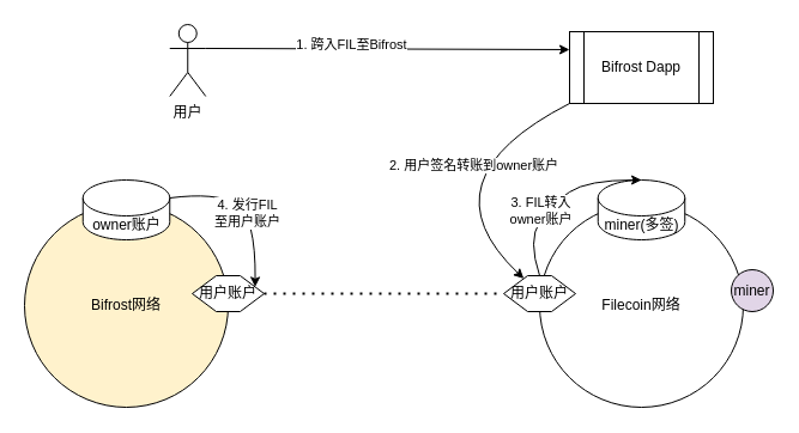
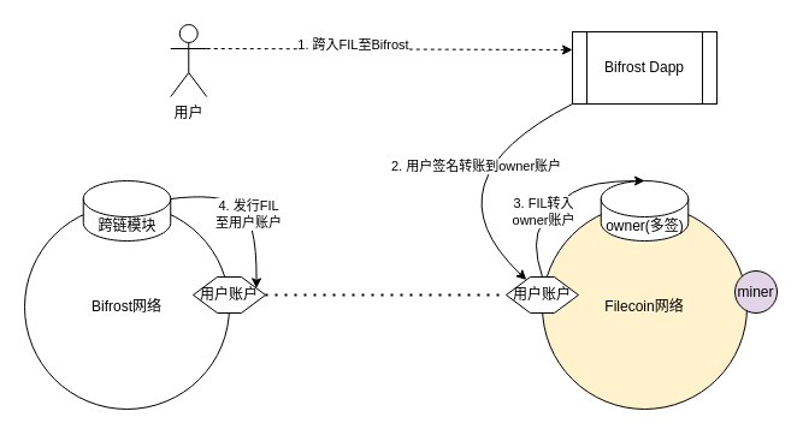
  <mxCell id="0" />
  <mxCell id="1" parent="0" />
- <mxCell id="2" value="Bifrost网络" style="ellipse;whiteSpace=wrap;html=1;aspect=fixed;fillColor=#fff2cc;" parent="1" vertex="1"><mxGeometry x="20" y="170" width="170" height="170" as="geometry" /></mxCell>
- <mxCell id="3" value="Filecoin网络" style="ellipse;whiteSpace=wrap;html=1;aspect=fixed;" parent="1" vertex="1"><mxGeometry x="450" y="170" width="170" height="170" as="geometry" /></mxCell>
+ <mxCell id="2" value="Bifrost网络" style="ellipse;whiteSpace=wrap;html=1;aspect=fixed;" parent="1" vertex="1"><mxGeometry x="20" y="170" width="170" height="170" as="geometry" /></mxCell>
+ <mxCell id="3" value="Filecoin网络" style="ellipse;whiteSpace=wrap;html=1;aspect=fixed;fillColor=#fff2cc;" parent="1" vertex="1"><mxGeometry x="450" y="170" width="170" height="170" as="geometry" /></mxCell>
  <mxCell id="4" value="用户" style="shape=umlActor;verticalLabelPosition=bottom;verticalAlign=top;html=1;outlineConnect=0;" parent="1" vertex="1"><mxGeometry x="141.25" y="20" width="30" height="60" as="geometry" /></mxCell>
  <mxCell id="5" value="Bifrost Dapp" style="shape=process;whiteSpace=wrap;html=1;backgroundOutline=1;" parent="1" vertex="1"><mxGeometry x="475" y="26" width="120" height="60" as="geometry" /></mxCell>
  <mxCell id="6" value="用户账户" style="shape=hexagon;perimeter=hexagonPerimeter2;whiteSpace=wrap;html=1;fixedSize=1;" parent="1" vertex="1"><mxGeometry x="160" y="230" width="60" height="30" as="geometry" /></mxCell>
  <mxCell id="7" value="用户账户" style="shape=hexagon;perimeter=hexagonPerimeter2;whiteSpace=wrap;html=1;fixedSize=1;" parent="1" vertex="1"><mxGeometry x="420" y="230" width="60" height="30" as="geometry" /></mxCell>
  <mxCell id="8" value="" style="endArrow=none;dashed=1;html=1;dashPattern=1 3;strokeWidth=2;rounded=0;exitX=1;exitY=0.5;exitDx=0;exitDy=0;entryX=0;entryY=0.5;entryDx=0;entryDy=0;" parent="1" source="6" target="7" edge="1"><mxGeometry width="50" height="50" relative="1" as="geometry"><mxPoint x="260" y="310" as="sourcePoint" /><mxPoint x="310" y="260" as="targetPoint" /></mxGeometry></mxCell>
- <mxCell id="9" value="miner(多签)" style="shape=cylinder3;whiteSpace=wrap;html=1;boundedLbl=1;backgroundOutline=1;size=15;" parent="1" vertex="1"><mxGeometry x="498.75" y="150" width="72.5" height="50" as="geometry" /></mxCell>
+ <mxCell id="9" value="owner(多签)" style="shape=cylinder3;whiteSpace=wrap;html=1;boundedLbl=1;backgroundOutline=1;size=15;" parent="1" vertex="1"><mxGeometry x="498.75" y="150" width="72.5" height="50" as="geometry" /></mxCell>
  <mxCell id="10" value="miner" style="ellipse;whiteSpace=wrap;html=1;aspect=fixed;fillColor=#e1d5e7;" parent="1" vertex="1"><mxGeometry x="610" y="225" width="35" height="35" as="geometry" /></mxCell>
- <mxCell id="11" value="owner账户" style="shape=cylinder3;whiteSpace=wrap;html=1;boundedLbl=1;backgroundOutline=1;size=15;" parent="1" vertex="1"><mxGeometry x="68.75" y="150" width="72.5" height="50" as="geometry" /></mxCell>
- <mxCell id="12" value="" style="endArrow=classic;html=1;rounded=0;exitX=1;exitY=0.333;exitDx=0;exitDy=0;exitPerimeter=0;entryX=0;entryY=0.25;entryDx=0;entryDy=0;" parent="1" source="4" target="5" edge="1"><mxGeometry width="50" height="50" relative="1" as="geometry"><mxPoint x="290" y="270" as="sourcePoint" /><mxPoint x="340" y="220" as="targetPoint" /></mxGeometry></mxCell>
+ <mxCell id="11" value="跨链模块" style="shape=cylinder3;whiteSpace=wrap;html=1;boundedLbl=1;backgroundOutline=1;size=15;" parent="1" vertex="1"><mxGeometry x="68.75" y="150" width="72.5" height="50" as="geometry" /></mxCell>
+ <mxCell id="12" value="" style="endArrow=classic;html=1;rounded=0;exitX=1;exitY=0.333;exitDx=0;exitDy=0;exitPerimeter=0;entryX=0;entryY=0.25;entryDx=0;entryDy=0;dashed=1;" parent="1" source="4" target="5" edge="1"><mxGeometry width="50" height="50" relative="1" as="geometry"><mxPoint x="290" y="270" as="sourcePoint" /><mxPoint x="340" y="220" as="targetPoint" /></mxGeometry></mxCell>
  <mxCell id="13" value="1. 跨入FIL至Bifrost" style="edgeLabel;html=1;align=center;verticalAlign=middle;resizable=0;points=[];" parent="12" vertex="1" connectable="0"><mxGeometry x="-0.205" y="4" relative="1" as="geometry"><mxPoint as="offset" /></mxGeometry></mxCell>
  <mxCell id="14" value="" style="curved=1;endArrow=classic;html=1;rounded=0;exitX=0;exitY=1;exitDx=0;exitDy=0;" parent="1" source="5" target="7" edge="1"><mxGeometry width="50" height="50" relative="1" as="geometry"><mxPoint x="490" y="80" as="sourcePoint" /><mxPoint x="450" y="110" as="targetPoint" /><Array as="points"><mxPoint x="350" y="150" /></Array></mxGeometry></mxCell>
  <mxCell id="15" value="2. 用户签名转账到owner账户" style="edgeLabel;html=1;align=center;verticalAlign=middle;resizable=0;points=[];" parent="14" vertex="1" connectable="0"><mxGeometry x="-0.27" y="9" relative="1" as="geometry"><mxPoint as="offset" /></mxGeometry></mxCell>
  <mxCell id="16" value="" style="curved=1;endArrow=classic;html=1;rounded=0;exitX=0.5;exitY=0;exitDx=0;exitDy=0;entryX=0.5;entryY=0;entryDx=0;entryDy=0;entryPerimeter=0;" parent="1" source="7" target="9" edge="1"><mxGeometry width="50" height="50" relative="1" as="geometry"><mxPoint x="460" y="170" as="sourcePoint" /><mxPoint x="510" y="120" as="targetPoint" /><Array as="points"><mxPoint x="440" y="200" /><mxPoint x="460" y="170" /><mxPoint x="490" y="150" /></Array></mxGeometry></mxCell>
  <mxCell id="17" value="3. FIL转入&lt;br&gt;owner账户" style="edgeLabel;html=1;align=center;verticalAlign=middle;resizable=0;points=[];" parent="16" vertex="1" connectable="0"><mxGeometry x="-0.412" y="-3" relative="1" as="geometry"><mxPoint x="1" y="-16" as="offset" /></mxGeometry></mxCell>
  <mxCell id="18" value="4. 发行FIL&lt;br&gt;至用户账户" style="curved=1;endArrow=classic;html=1;rounded=0;exitX=1;exitY=0;exitDx=0;exitDy=15;exitPerimeter=0;entryX=1;entryY=0.25;entryDx=0;entryDy=0;" parent="1" source="11" target="6" edge="1"><mxGeometry x="0.042" y="-2" width="50" height="50" relative="1" as="geometry"><mxPoint x="190" y="180" as="sourcePoint" /><mxPoint x="240" y="130" as="targetPoint" /><Array as="points"><mxPoint x="180" y="160" /><mxPoint x="213" y="180" /></Array><mxPoint as="offset" /></mxGeometry></mxCell>
